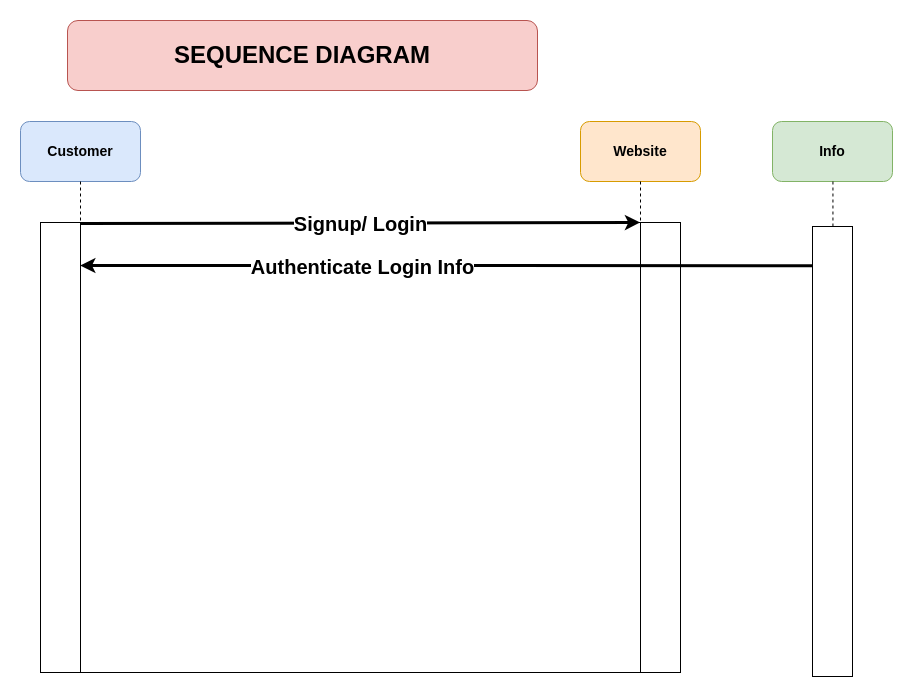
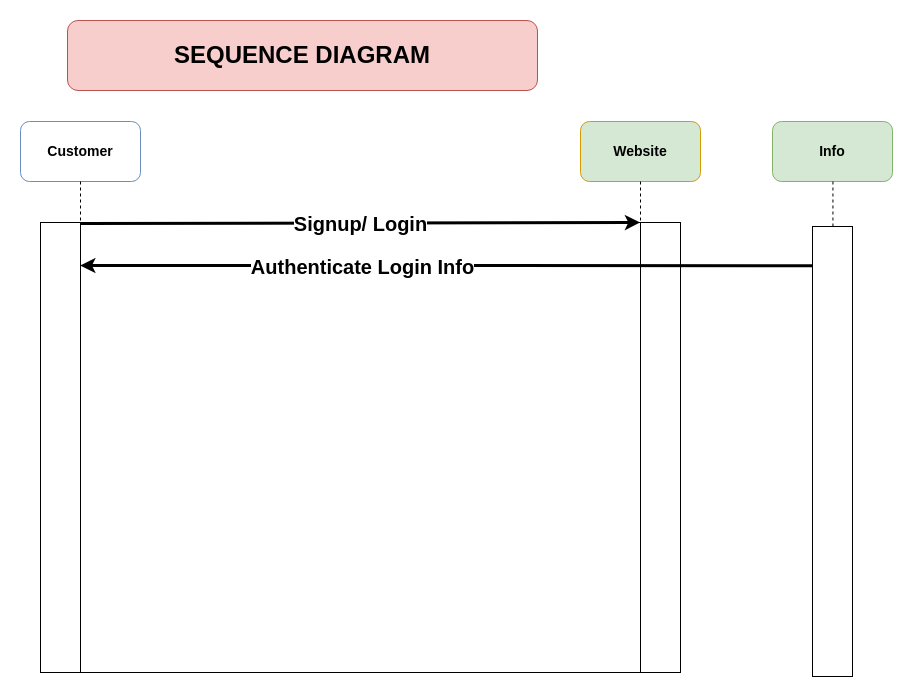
  <mxCell id="0" />
  <mxCell id="1" parent="0" />
  <mxCell id="2" value="&lt;font style=&quot;font-size: 24px;&quot;&gt;&lt;b&gt;SEQUENCE DIAGRAM&lt;/b&gt;&lt;/font&gt;" style="rounded=1;whiteSpace=wrap;html=1;fillColor=#f8cecc;strokeColor=#b85450;" vertex="1" parent="1"><mxGeometry x="67" y="20" width="470" height="70" as="geometry" /></mxCell>
  <mxCell id="3" value="" style="shape=process;whiteSpace=wrap;html=1;backgroundOutline=1;size=0.063;" vertex="1" parent="1"><mxGeometry x="40" y="222" width="640" height="450" as="geometry" /></mxCell>
  <mxCell id="4" value="" style="rounded=0;whiteSpace=wrap;html=1;" vertex="1" parent="1"><mxGeometry x="812" y="226" width="40" height="450" as="geometry" /></mxCell>
- <mxCell id="5" value="&lt;font style=&quot;font-size: 14px;&quot;&gt;&lt;b&gt;Customer&lt;/b&gt;&lt;/font&gt;" style="rounded=1;whiteSpace=wrap;html=1;fillColor=#dae8fc;strokeColor=#6c8ebf;" vertex="1" parent="1"><mxGeometry x="20" y="121" width="120" height="60" as="geometry" /></mxCell>
+ <mxCell id="5" value="&lt;font style=&quot;font-size: 14px;&quot;&gt;&lt;b&gt;Customer&lt;/b&gt;&lt;/font&gt;" style="rounded=1;whiteSpace=wrap;html=1;fillColor=#ffffff;strokeColor=#6c8ebf;" vertex="1" parent="1"><mxGeometry x="20" y="121" width="120" height="60" as="geometry" /></mxCell>
  <mxCell id="6" value="" style="endArrow=none;dashed=1;html=1;rounded=0;" edge="1" parent="1"><mxGeometry width="50" height="50" relative="1" as="geometry"><mxPoint x="80" y="226" as="sourcePoint" /><mxPoint x="80" y="180" as="targetPoint" /></mxGeometry></mxCell>
- <mxCell id="7" value="&lt;font style=&quot;font-size: 14px;&quot;&gt;&lt;b&gt;Website&lt;/b&gt;&lt;/font&gt;" style="rounded=1;whiteSpace=wrap;html=1;fillColor=#ffe6cc;strokeColor=#d79b00;" vertex="1" parent="1"><mxGeometry x="580" y="121" width="120" height="60" as="geometry" /></mxCell>
+ <mxCell id="7" value="&lt;font style=&quot;font-size: 14px;&quot;&gt;&lt;b&gt;Website&lt;/b&gt;&lt;/font&gt;" style="rounded=1;whiteSpace=wrap;html=1;fillColor=#d5e8d4;strokeColor=#d79b00;" vertex="1" parent="1"><mxGeometry x="580" y="121" width="120" height="60" as="geometry" /></mxCell>
  <mxCell id="8" value="" style="endArrow=none;dashed=1;html=1;rounded=0;" edge="1" parent="1"><mxGeometry width="50" height="50" relative="1" as="geometry"><mxPoint x="640" y="226" as="sourcePoint" /><mxPoint x="640" y="180" as="targetPoint" /></mxGeometry></mxCell>
  <mxCell id="9" value="&lt;font style=&quot;font-size: 14px;&quot;&gt;&lt;b&gt;Info&lt;/b&gt;&lt;/font&gt;" style="rounded=1;whiteSpace=wrap;html=1;fillColor=#d5e8d4;strokeColor=#82b366;" vertex="1" parent="1"><mxGeometry x="772" y="121" width="120" height="60" as="geometry" /></mxCell>
  <mxCell id="10" value="" style="endArrow=none;dashed=1;html=1;rounded=0;" edge="1" parent="1"><mxGeometry width="50" height="50" relative="1" as="geometry"><mxPoint x="832.44" y="226" as="sourcePoint" /><mxPoint x="832.44" y="180" as="targetPoint" /></mxGeometry></mxCell>
  <mxCell id="11" value="" style="endArrow=classic;html=1;rounded=0;strokeWidth=3;entryX=0.937;entryY=0;entryDx=0;entryDy=0;entryPerimeter=0;" edge="1" parent="1" target="3"><mxGeometry relative="1" as="geometry"><mxPoint x="80" y="223" as="sourcePoint" /><mxPoint x="640" y="223" as="targetPoint" /></mxGeometry></mxCell>
  <mxCell id="12" value="&lt;font&gt;&lt;b&gt;Signup/ Login&lt;/b&gt;&lt;/font&gt;" style="edgeLabel;resizable=0;html=1;;align=center;verticalAlign=middle;fontSize=20;" connectable="0" vertex="1" parent="11"><mxGeometry relative="1" as="geometry" /></mxCell>
  <mxCell id="13" value="" style="endArrow=classic;html=1;rounded=0;strokeWidth=3;exitX=-0.003;exitY=0.087;exitDx=0;exitDy=0;exitPerimeter=0;" edge="1" parent="1" source="4"><mxGeometry relative="1" as="geometry"><mxPoint x="809.61" y="265" as="sourcePoint" /><mxPoint x="79.61" y="265" as="targetPoint" /></mxGeometry></mxCell>
  <mxCell id="14" value="&lt;font&gt;&lt;b&gt;Authenticate Login Info&lt;/b&gt;&lt;/font&gt;" style="edgeLabel;resizable=0;html=1;;align=center;verticalAlign=middle;fontSize=20;" connectable="0" vertex="1" parent="13"><mxGeometry relative="1" as="geometry"><mxPoint x="-84" as="offset" /></mxGeometry></mxCell>
